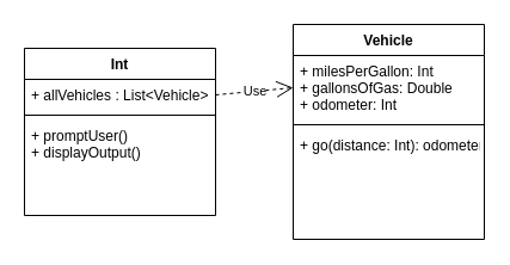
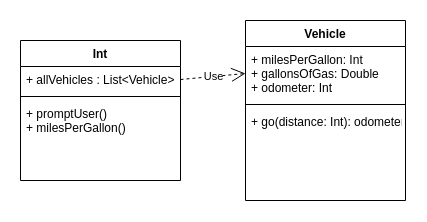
  <mxCell id="0" />
  <mxCell id="1" parent="0" />
  <mxCell id="2" value="Int" style="swimlane;fontStyle=1;align=center;verticalAlign=top;childLayout=stackLayout;horizontal=1;startSize=26;horizontalStack=0;resizeParent=1;resizeParentMax=0;resizeLast=0;collapsible=1;marginBottom=0;" vertex="1" parent="1"><mxGeometry x="20" y="40" width="160" height="140" as="geometry" /></mxCell>
  <mxCell id="3" value="+ allVehicles : List&lt;Vehicle&gt;" style="text;strokeColor=none;fillColor=none;align=left;verticalAlign=top;spacingLeft=4;spacingRight=4;overflow=hidden;rotatable=0;points=[[0,0.5],[1,0.5]];portConstraint=eastwest;" vertex="1" parent="2"><mxGeometry y="26" width="160" height="26" as="geometry" /></mxCell>
  <mxCell id="4" value="" style="line;strokeWidth=1;fillColor=none;align=left;verticalAlign=middle;spacingTop=-1;spacingLeft=3;spacingRight=3;rotatable=0;labelPosition=right;points=[];portConstraint=eastwest;strokeColor=inherit;" vertex="1" parent="2"><mxGeometry y="52" width="160" height="8" as="geometry" /></mxCell>
- <mxCell id="5" value="+ promptUser()&#10;+ displayOutput()&#10;" style="text;strokeColor=none;fillColor=none;align=left;verticalAlign=top;spacingLeft=4;spacingRight=4;overflow=hidden;rotatable=0;points=[[0,0.5],[1,0.5]];portConstraint=eastwest;" vertex="1" parent="2"><mxGeometry y="60" width="160" height="80" as="geometry" /></mxCell>
+ <mxCell id="5" value="+ promptUser()&#10;+ milesPerGallon()&#10;" style="text;strokeColor=none;fillColor=none;align=left;verticalAlign=top;spacingLeft=4;spacingRight=4;overflow=hidden;rotatable=0;points=[[0,0.5],[1,0.5]];portConstraint=eastwest;" vertex="1" parent="2"><mxGeometry y="60" width="160" height="80" as="geometry" /></mxCell>
  <mxCell id="6" value="Vehicle" style="swimlane;fontStyle=1;align=center;verticalAlign=top;childLayout=stackLayout;horizontal=1;startSize=26;horizontalStack=0;resizeParent=1;resizeParentMax=0;resizeLast=0;collapsible=1;marginBottom=0;" vertex="1" parent="1"><mxGeometry x="245" y="20" width="160" height="180" as="geometry" /></mxCell>
  <mxCell id="7" value="+ milesPerGallon: Int&#10;+ gallonsOfGas: Double&#10;+ odometer: Int&#10;" style="text;strokeColor=none;fillColor=none;align=left;verticalAlign=top;spacingLeft=4;spacingRight=4;overflow=hidden;rotatable=0;points=[[0,0.5],[1,0.5]];portConstraint=eastwest;" vertex="1" parent="6"><mxGeometry y="26" width="160" height="54" as="geometry" /></mxCell>
  <mxCell id="8" value="" style="line;strokeWidth=1;fillColor=none;align=left;verticalAlign=middle;spacingTop=-1;spacingLeft=3;spacingRight=3;rotatable=0;labelPosition=right;points=[];portConstraint=eastwest;strokeColor=inherit;" vertex="1" parent="6"><mxGeometry y="80" width="160" height="8" as="geometry" /></mxCell>
  <mxCell id="9" value="+ go(distance: Int): odometer" style="text;strokeColor=none;fillColor=none;align=left;verticalAlign=top;spacingLeft=4;spacingRight=4;overflow=hidden;rotatable=0;points=[[0,0.5],[1,0.5]];portConstraint=eastwest;" vertex="1" parent="6"><mxGeometry y="88" width="160" height="92" as="geometry" /></mxCell>
  <mxCell id="10" value="Use" style="endArrow=open;endSize=12;dashed=1;html=1;rounded=0;exitX=1;exitY=0.5;exitDx=0;exitDy=0;entryX=0;entryY=0.5;entryDx=0;entryDy=0;" edge="1" parent="1" source="3" target="7"><mxGeometry width="160" relative="1" as="geometry"><mxPoint x="160" y="210" as="sourcePoint" /><mxPoint x="320" y="210" as="targetPoint" /></mxGeometry></mxCell>
